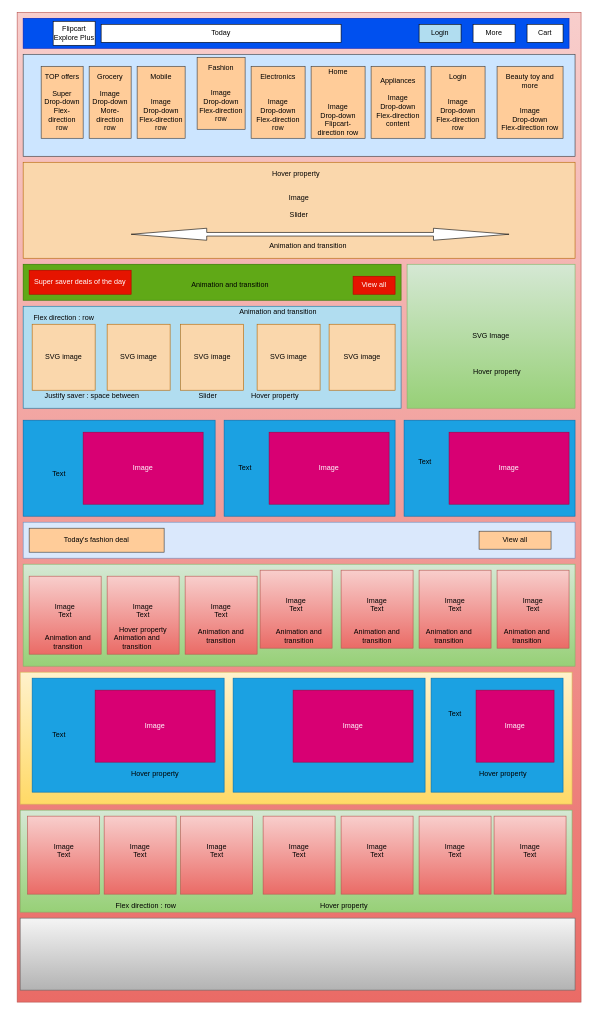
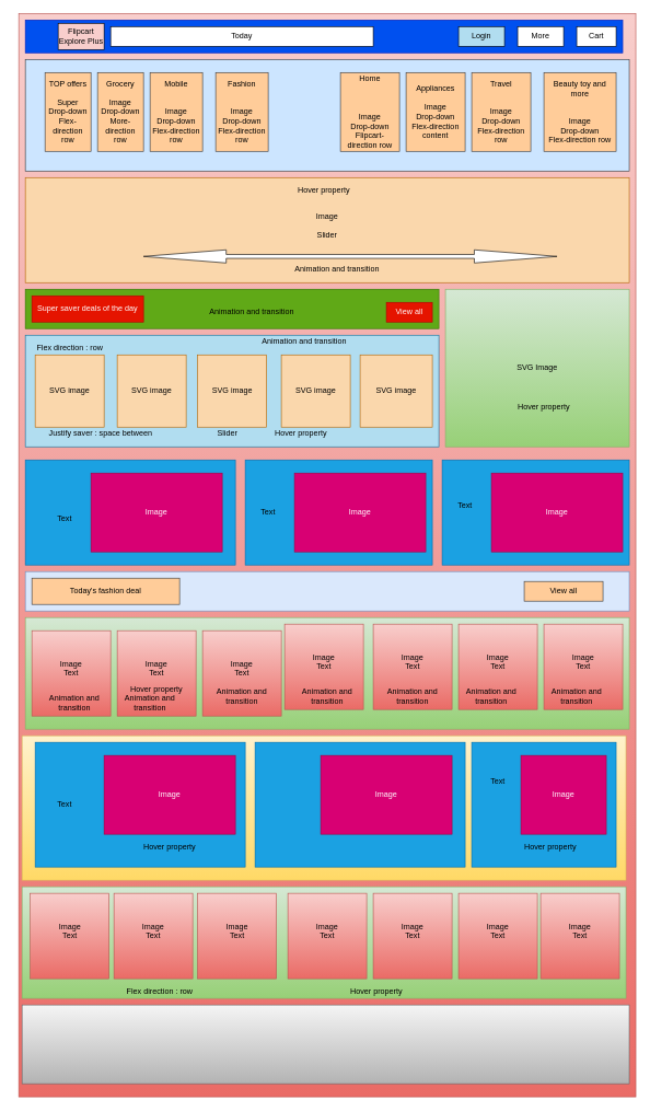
  <mxCell id="0" />
  <mxCell id="1" parent="0" />
  <mxCell id="2" value="" style="rounded=0;whiteSpace=wrap;html=1;gradientColor=#ea6b66;fillColor=#f8cecc;strokeColor=#b85450;" vertex="1" parent="1"><mxGeometry x="28" y="20" width="940" height="1650" as="geometry" /></mxCell>
  <mxCell id="3" value="" style="rounded=0;whiteSpace=wrap;html=1;fillColor=#0050ef;strokeColor=#001DBC;fontColor=#ffffff;" vertex="1" parent="1"><mxGeometry x="38" y="30" width="910" height="50" as="geometry" /></mxCell>
- <mxCell id="4" value="&lt;div&gt;Flipcart&lt;/div&gt;&lt;div&gt;Explore Plus&lt;br&gt;&lt;/div&gt;" style="rounded=0;whiteSpace=wrap;html=1;" vertex="1" parent="1"><mxGeometry x="88" y="35" width="70" height="40" as="geometry" /></mxCell>
+ <mxCell id="4" value="&lt;div&gt;Flipcart&lt;/div&gt;&lt;div&gt;Explore Plus&lt;br&gt;&lt;/div&gt;" style="rounded=0;whiteSpace=wrap;html=1;fillColor=#f8cecc;" vertex="1" parent="1"><mxGeometry x="88" y="35" width="70" height="40" as="geometry" /></mxCell>
  <mxCell id="5" value="Today" style="rounded=0;whiteSpace=wrap;html=1;" vertex="1" parent="1"><mxGeometry x="168" y="40" width="400" height="30" as="geometry" /></mxCell>
  <mxCell id="6" value="Login" style="rounded=0;whiteSpace=wrap;html=1;fillColor=#b1ddf0;" vertex="1" parent="1"><mxGeometry x="698" y="40" width="70" height="30" as="geometry" /></mxCell>
  <mxCell id="7" value="More" style="rounded=0;whiteSpace=wrap;html=1;" vertex="1" parent="1"><mxGeometry x="788" y="40" width="70" height="30" as="geometry" /></mxCell>
  <mxCell id="8" value="Cart" style="rounded=0;whiteSpace=wrap;html=1;" vertex="1" parent="1"><mxGeometry x="878" y="40" width="60" height="30" as="geometry" /></mxCell>
  <mxCell id="9" value="" style="rounded=0;whiteSpace=wrap;html=1;fillColor=#cce5ff;strokeColor=#36393d;" vertex="1" parent="1"><mxGeometry x="38" y="90" width="920" height="170" as="geometry" /></mxCell>
  <mxCell id="10" value="&lt;div&gt;Beauty toy and more&lt;/div&gt;&lt;div&gt;&lt;br&gt;&lt;/div&gt;&lt;div&gt;&lt;br&gt;&lt;/div&gt;&lt;div&gt;&lt;div&gt;Image&lt;/div&gt;&lt;div&gt;Drop-down&lt;/div&gt;Flex-direction row&lt;/div&gt;" style="rounded=0;whiteSpace=wrap;html=1;fillColor=#ffcc99;strokeColor=#36393d;" vertex="1" parent="1"><mxGeometry x="828" y="110" width="110" height="120" as="geometry" /></mxCell>
  <mxCell id="11" value="&lt;div&gt;Mobile &lt;br&gt;&lt;/div&gt;&lt;div&gt;&lt;br&gt;&lt;/div&gt;&lt;div&gt;&lt;br&gt;&lt;/div&gt;&lt;div&gt;&lt;div&gt;Image&lt;/div&gt;&lt;div&gt;Drop-down&lt;/div&gt;Flex-direction row&lt;/div&gt;" style="rounded=0;whiteSpace=wrap;html=1;fillColor=#ffcc99;strokeColor=#36393d;" vertex="1" parent="1"><mxGeometry x="228" y="110" width="80" height="120" as="geometry" /></mxCell>
- <mxCell id="12" value="&lt;div&gt;Login &lt;br&gt;&lt;/div&gt;&lt;div&gt;&lt;br&gt;&lt;/div&gt;&lt;div&gt;&lt;br&gt;&lt;/div&gt;&lt;div&gt;&lt;div&gt;Image&lt;/div&gt;&lt;div&gt;Drop-down&lt;/div&gt;Flex-direction row&lt;/div&gt;" style="rounded=0;whiteSpace=wrap;html=1;fillColor=#ffcc99;strokeColor=#36393d;" vertex="1" parent="1"><mxGeometry x="718" y="110" width="90" height="120" as="geometry" /></mxCell>
+ <mxCell id="12" value="&lt;div&gt;Travel &lt;br&gt;&lt;/div&gt;&lt;div&gt;&lt;br&gt;&lt;/div&gt;&lt;div&gt;&lt;br&gt;&lt;/div&gt;&lt;div&gt;&lt;div&gt;Image&lt;/div&gt;&lt;div&gt;Drop-down&lt;/div&gt;Flex-direction row&lt;/div&gt;" style="rounded=0;whiteSpace=wrap;html=1;fillColor=#ffcc99;strokeColor=#36393d;" vertex="1" parent="1"><mxGeometry x="718" y="110" width="90" height="120" as="geometry" /></mxCell>
  <mxCell id="13" value="&lt;div&gt;Appliances&lt;/div&gt;&lt;div&gt;&lt;br&gt;&lt;/div&gt;&lt;div&gt;&lt;div&gt;Image&lt;/div&gt;&lt;div&gt;Drop-down&lt;/div&gt;Flex-direction content&lt;/div&gt;" style="rounded=0;whiteSpace=wrap;html=1;fillColor=#ffcc99;strokeColor=#36393d;" vertex="1" parent="1"><mxGeometry x="618" y="110" width="90" height="120" as="geometry" /></mxCell>
  <mxCell id="14" value="&lt;div&gt;Home&lt;/div&gt;&lt;div&gt;&lt;br&gt;&lt;/div&gt;&lt;div&gt;&lt;br&gt;&lt;/div&gt;&lt;div&gt;&lt;br&gt;&lt;/div&gt;&lt;div&gt;&lt;div&gt;Image&lt;/div&gt;&lt;div&gt;Drop-down&lt;/div&gt;Flipcart-direction row&lt;/div&gt;" style="rounded=0;whiteSpace=wrap;html=1;fillColor=#ffcc99;strokeColor=#36393d;" vertex="1" parent="1"><mxGeometry x="518" y="110" width="90" height="120" as="geometry" /></mxCell>
- <mxCell id="15" value="&lt;div&gt;Electronics&lt;/div&gt;&lt;div&gt;&lt;br&gt;&lt;/div&gt;&lt;div&gt;&lt;br&gt;&lt;/div&gt;&lt;div&gt;&lt;div&gt;Image&lt;/div&gt;&lt;div&gt;Drop-down&lt;/div&gt;Flex-direction row&lt;/div&gt;" style="rounded=0;whiteSpace=wrap;html=1;fillColor=#ffcc99;strokeColor=#36393d;" vertex="1" parent="1"><mxGeometry x="418" y="110" width="90" height="120" as="geometry" /></mxCell>
- <mxCell id="16" value="&lt;div&gt;Fashion &lt;br&gt;&lt;/div&gt;&lt;div&gt;&lt;br&gt;&lt;/div&gt;&lt;div&gt;&lt;br&gt;&lt;/div&gt;&lt;div&gt;&lt;div&gt;Image&lt;/div&gt;&lt;div&gt;Drop-down&lt;/div&gt;Flex-direction row&lt;/div&gt;" style="rounded=0;whiteSpace=wrap;html=1;fillColor=#ffcc99;strokeColor=#36393d;" vertex="1" parent="1"><mxGeometry x="328" y="95" width="80" height="120" as="geometry" /></mxCell>
+ <mxCell id="16" value="&lt;div&gt;Fashion &lt;br&gt;&lt;/div&gt;&lt;div&gt;&lt;br&gt;&lt;/div&gt;&lt;div&gt;&lt;br&gt;&lt;/div&gt;&lt;div&gt;&lt;div&gt;Image&lt;/div&gt;&lt;div&gt;Drop-down&lt;/div&gt;Flex-direction row&lt;/div&gt;" style="rounded=0;whiteSpace=wrap;html=1;fillColor=#ffcc99;strokeColor=#36393d;" vertex="1" parent="1"><mxGeometry x="328" y="110" width="80" height="120" as="geometry" /></mxCell>
  <mxCell id="17" value="&lt;div&gt;Grocery &lt;br&gt;&lt;/div&gt;&lt;div&gt;&lt;br&gt;&lt;/div&gt;&lt;div&gt;&lt;div&gt;Image&lt;/div&gt;&lt;div&gt;Drop-down&lt;/div&gt;More-direction row&lt;/div&gt;" style="rounded=0;whiteSpace=wrap;html=1;fillColor=#ffcc99;strokeColor=#36393d;" vertex="1" parent="1"><mxGeometry x="148" y="110" width="70" height="120" as="geometry" /></mxCell>
  <mxCell id="18" value="&lt;div&gt;TOP offers&lt;/div&gt;&lt;div&gt;&lt;br&gt;&lt;/div&gt;&lt;div&gt;Super&lt;/div&gt;&lt;div&gt;Drop-down&lt;/div&gt;&lt;div&gt;Flex-direction row&lt;br&gt;&lt;/div&gt;" style="rounded=0;whiteSpace=wrap;html=1;fillColor=#ffcc99;strokeColor=#36393d;" vertex="1" parent="1"><mxGeometry x="68" y="110" width="70" height="120" as="geometry" /></mxCell>
  <mxCell id="19" value="&lt;div&gt;Image&lt;/div&gt;&lt;div&gt;&lt;br&gt;&lt;/div&gt;&lt;div&gt;Slider&lt;/div&gt;&lt;div&gt;&lt;br&gt;&lt;/div&gt;" style="rounded=0;whiteSpace=wrap;html=1;fillColor=#fad7ac;strokeColor=#b46504;" vertex="1" parent="1"><mxGeometry x="38" y="270" width="920" height="160" as="geometry" /></mxCell>
  <mxCell id="20" value="" style="shape=doubleArrow;whiteSpace=wrap;html=1;" vertex="1" parent="1"><mxGeometry x="218" y="380" width="630" height="20" as="geometry" /></mxCell>
  <mxCell id="21" value="" style="rounded=0;whiteSpace=wrap;html=1;fillColor=#b1ddf0;strokeColor=#10739e;" vertex="1" parent="1"><mxGeometry x="38" y="510" width="630" height="170" as="geometry" /></mxCell>
  <mxCell id="22" value="" style="rounded=0;whiteSpace=wrap;html=1;fillColor=#60a917;strokeColor=#2D7600;fontColor=#ffffff;" vertex="1" parent="1"><mxGeometry x="38" y="440" width="630" height="60" as="geometry" /></mxCell>
  <mxCell id="23" value="SVG Image" style="rounded=0;whiteSpace=wrap;html=1;fillColor=#d5e8d4;strokeColor=#82b366;gradientColor=#97d077;" vertex="1" parent="1"><mxGeometry x="678" y="440" width="280" height="240" as="geometry" /></mxCell>
  <mxCell id="24" value="Super saver deals of the day " style="rounded=0;whiteSpace=wrap;html=1;fillColor=#e51400;strokeColor=#B20000;fontColor=#ffffff;" vertex="1" parent="1"><mxGeometry x="48" y="450" width="170" height="40" as="geometry" /></mxCell>
  <mxCell id="25" value="View all" style="rounded=0;whiteSpace=wrap;html=1;fillColor=#e51400;strokeColor=#B20000;fontColor=#ffffff;" vertex="1" parent="1"><mxGeometry x="588" y="460" width="70" height="30" as="geometry" /></mxCell>
  <mxCell id="26" value="SVG image" style="rounded=0;whiteSpace=wrap;html=1;fillColor=#fad7ac;strokeColor=#b46504;" vertex="1" parent="1"><mxGeometry x="53" y="540" width="105" height="110" as="geometry" /></mxCell>
  <mxCell id="27" value="SVG image" style="rounded=0;whiteSpace=wrap;html=1;fillColor=#fad7ac;strokeColor=#b46504;" vertex="1" parent="1"><mxGeometry x="178" y="540" width="105" height="110" as="geometry" /></mxCell>
  <mxCell id="28" value="SVG image" style="rounded=0;whiteSpace=wrap;html=1;fillColor=#fad7ac;strokeColor=#b46504;" vertex="1" parent="1"><mxGeometry x="300.5" y="540" width="105" height="110" as="geometry" /></mxCell>
  <mxCell id="29" value="SVG image" style="rounded=0;whiteSpace=wrap;html=1;fillColor=#fad7ac;strokeColor=#b46504;" vertex="1" parent="1"><mxGeometry x="428" y="540" width="105" height="110" as="geometry" /></mxCell>
  <mxCell id="30" value="SVG image" style="rounded=0;whiteSpace=wrap;html=1;fillColor=#fad7ac;strokeColor=#b46504;" vertex="1" parent="1"><mxGeometry x="548" y="540" width="110" height="110" as="geometry" /></mxCell>
  <mxCell id="31" value="Slider" style="text;html=1;strokeColor=none;fillColor=none;align=center;verticalAlign=middle;whiteSpace=wrap;rounded=0;" vertex="1" parent="1"><mxGeometry x="190.5" y="650" width="310" height="20" as="geometry" /></mxCell>
  <mxCell id="32" value="Flex direction : row" style="text;html=1;strokeColor=none;fillColor=none;align=center;verticalAlign=middle;whiteSpace=wrap;rounded=0;" vertex="1" parent="1"><mxGeometry x="20.5" y="520" width="170" height="20" as="geometry" /></mxCell>
  <mxCell id="33" value="Justify saver : space between" style="text;html=1;strokeColor=none;fillColor=none;align=center;verticalAlign=middle;whiteSpace=wrap;rounded=0;" vertex="1" parent="1"><mxGeometry x="38" y="650" width="230" height="20" as="geometry" /></mxCell>
  <mxCell id="34" value="Animation and transition " style="text;html=1;strokeColor=none;fillColor=none;align=center;verticalAlign=middle;whiteSpace=wrap;rounded=0;" vertex="1" parent="1"><mxGeometry x="348" y="510" width="230" height="20" as="geometry" /></mxCell>
  <mxCell id="35" value="Hover property " style="text;html=1;strokeColor=none;fillColor=none;align=center;verticalAlign=middle;whiteSpace=wrap;rounded=0;" vertex="1" parent="1"><mxGeometry x="328" y="650" width="260" height="20" as="geometry" /></mxCell>
  <mxCell id="36" value="Hover property " style="text;html=1;strokeColor=none;fillColor=none;align=center;verticalAlign=middle;whiteSpace=wrap;rounded=0;" vertex="1" parent="1"><mxGeometry x="698" y="610" width="260" height="20" as="geometry" /></mxCell>
  <mxCell id="37" value="Animation and transition " style="text;html=1;strokeColor=none;fillColor=none;align=center;verticalAlign=middle;whiteSpace=wrap;rounded=0;" vertex="1" parent="1"><mxGeometry x="268" y="465" width="230" height="20" as="geometry" /></mxCell>
  <mxCell id="38" value="Animation and transition " style="text;html=1;strokeColor=none;fillColor=none;align=center;verticalAlign=middle;whiteSpace=wrap;rounded=0;" vertex="1" parent="1"><mxGeometry x="398" y="400" width="230" height="20" as="geometry" /></mxCell>
  <mxCell id="39" value="Hover property " style="text;html=1;strokeColor=none;fillColor=none;align=center;verticalAlign=middle;whiteSpace=wrap;rounded=0;" vertex="1" parent="1"><mxGeometry x="363" y="280" width="260" height="20" as="geometry" /></mxCell>
  <mxCell id="40" value="" style="rounded=0;whiteSpace=wrap;html=1;fillColor=#1ba1e2;strokeColor=#006EAF;fontColor=#ffffff;" vertex="1" parent="1"><mxGeometry x="38" y="700" width="320" height="160" as="geometry" /></mxCell>
  <mxCell id="41" value="Image" style="rounded=0;whiteSpace=wrap;html=1;fillColor=#d80073;strokeColor=#A50040;fontColor=#ffffff;" vertex="1" parent="1"><mxGeometry x="138" y="720" width="200" height="120" as="geometry" /></mxCell>
  <mxCell id="42" value="Text" style="text;html=1;strokeColor=none;fillColor=none;align=center;verticalAlign=middle;whiteSpace=wrap;rounded=0;" vertex="1" parent="1"><mxGeometry x="78" y="780" width="40" height="20" as="geometry" /></mxCell>
  <mxCell id="43" value="" style="rounded=0;whiteSpace=wrap;html=1;fillColor=#1ba1e2;strokeColor=#006EAF;fontColor=#ffffff;" vertex="1" parent="1"><mxGeometry x="373" y="700" width="285" height="160" as="geometry" /></mxCell>
  <mxCell id="44" value="" style="rounded=0;whiteSpace=wrap;html=1;fillColor=#1ba1e2;strokeColor=#006EAF;fontColor=#ffffff;" vertex="1" parent="1"><mxGeometry x="673" y="700" width="285" height="160" as="geometry" /></mxCell>
  <mxCell id="45" value="Image" style="rounded=0;whiteSpace=wrap;html=1;fillColor=#d80073;strokeColor=#A50040;fontColor=#ffffff;" vertex="1" parent="1"><mxGeometry x="748" y="720" width="200" height="120" as="geometry" /></mxCell>
  <mxCell id="46" value="Image" style="rounded=0;whiteSpace=wrap;html=1;fillColor=#d80073;strokeColor=#A50040;fontColor=#ffffff;" vertex="1" parent="1"><mxGeometry x="448" y="720" width="200" height="120" as="geometry" /></mxCell>
  <mxCell id="47" value="Text" style="text;html=1;strokeColor=none;fillColor=none;align=center;verticalAlign=middle;whiteSpace=wrap;rounded=0;" vertex="1" parent="1"><mxGeometry x="688" y="760" width="40" height="20" as="geometry" /></mxCell>
  <mxCell id="48" value="Text" style="text;html=1;strokeColor=none;fillColor=none;align=center;verticalAlign=middle;whiteSpace=wrap;rounded=0;" vertex="1" parent="1"><mxGeometry x="388" y="770" width="40" height="20" as="geometry" /></mxCell>
  <mxCell id="49" value="" style="rounded=0;whiteSpace=wrap;html=1;fillColor=#dae8fc;strokeColor=#6c8ebf;" vertex="1" parent="1"><mxGeometry x="38" y="870" width="920" height="60" as="geometry" /></mxCell>
  <mxCell id="50" value="Today's fashion deal" style="rounded=0;whiteSpace=wrap;html=1;fillColor=#ffcc99;strokeColor=#36393d;" vertex="1" parent="1"><mxGeometry x="48" y="880" width="225" height="40" as="geometry" /></mxCell>
  <mxCell id="51" value="View all" style="rounded=0;whiteSpace=wrap;html=1;fillColor=#ffcc99;strokeColor=#36393d;" vertex="1" parent="1"><mxGeometry x="798" y="885" width="120" height="30" as="geometry" /></mxCell>
  <mxCell id="52" value="" style="rounded=0;whiteSpace=wrap;html=1;fillColor=#d5e8d4;strokeColor=#82b366;gradientColor=#97d077;" vertex="1" parent="1"><mxGeometry x="38" y="940" width="920" height="170" as="geometry" /></mxCell>
  <mxCell id="53" value="&lt;div&gt;Image &lt;br&gt;&lt;/div&gt;&lt;div&gt;Text&lt;/div&gt;&lt;div&gt;&lt;br&gt;&lt;/div&gt;" style="rounded=0;whiteSpace=wrap;html=1;gradientColor=#ea6b66;fillColor=#f8cecc;strokeColor=#b85450;" vertex="1" parent="1"><mxGeometry x="178" y="960" width="120" height="130" as="geometry" /></mxCell>
  <mxCell id="54" value="Animation and transition " style="text;html=1;strokeColor=none;fillColor=none;align=center;verticalAlign=middle;whiteSpace=wrap;rounded=0;" vertex="1" parent="1"><mxGeometry x="168" y="1060" width="120" height="20" as="geometry" /></mxCell>
  <mxCell id="55" value="Hover property " style="text;html=1;strokeColor=none;fillColor=none;align=center;verticalAlign=middle;whiteSpace=wrap;rounded=0;" vertex="1" parent="1"><mxGeometry x="108" y="1040" width="260" height="20" as="geometry" /></mxCell>
  <mxCell id="56" value="&lt;div&gt;Image &lt;br&gt;&lt;/div&gt;&lt;div&gt;Text&lt;/div&gt;&lt;div&gt;&lt;br&gt;&lt;/div&gt;" style="rounded=0;whiteSpace=wrap;html=1;gradientColor=#ea6b66;fillColor=#f8cecc;strokeColor=#b85450;" vertex="1" parent="1"><mxGeometry x="48" y="960" width="120" height="130" as="geometry" /></mxCell>
  <mxCell id="57" value="&lt;div&gt;Image &lt;br&gt;&lt;/div&gt;&lt;div&gt;Text&lt;/div&gt;&lt;div&gt;&lt;br&gt;&lt;/div&gt;" style="rounded=0;whiteSpace=wrap;html=1;gradientColor=#ea6b66;fillColor=#f8cecc;strokeColor=#b85450;" vertex="1" parent="1"><mxGeometry x="308" y="960" width="120" height="130" as="geometry" /></mxCell>
  <mxCell id="58" value="&lt;div&gt;Image &lt;br&gt;&lt;/div&gt;&lt;div&gt;Text&lt;/div&gt;&lt;div&gt;&lt;br&gt;&lt;/div&gt;" style="rounded=0;whiteSpace=wrap;html=1;gradientColor=#ea6b66;fillColor=#f8cecc;strokeColor=#b85450;" vertex="1" parent="1"><mxGeometry x="433" y="950" width="120" height="130" as="geometry" /></mxCell>
  <mxCell id="59" value="&lt;div&gt;Image &lt;br&gt;&lt;/div&gt;&lt;div&gt;Text&lt;/div&gt;&lt;div&gt;&lt;br&gt;&lt;/div&gt;" style="rounded=0;whiteSpace=wrap;html=1;gradientColor=#ea6b66;fillColor=#f8cecc;strokeColor=#b85450;" vertex="1" parent="1"><mxGeometry x="568" y="950" width="120" height="130" as="geometry" /></mxCell>
  <mxCell id="60" value="&lt;div&gt;Image &lt;br&gt;&lt;/div&gt;&lt;div&gt;Text&lt;/div&gt;&lt;div&gt;&lt;br&gt;&lt;/div&gt;" style="rounded=0;whiteSpace=wrap;html=1;gradientColor=#ea6b66;fillColor=#f8cecc;strokeColor=#b85450;" vertex="1" parent="1"><mxGeometry x="698" y="950" width="120" height="130" as="geometry" /></mxCell>
  <mxCell id="61" value="&lt;div&gt;Image &lt;br&gt;&lt;/div&gt;&lt;div&gt;Text&lt;/div&gt;&lt;div&gt;&lt;br&gt;&lt;/div&gt;" style="rounded=0;whiteSpace=wrap;html=1;gradientColor=#ea6b66;fillColor=#f8cecc;strokeColor=#b85450;" vertex="1" parent="1"><mxGeometry x="828" y="950" width="120" height="130" as="geometry" /></mxCell>
  <mxCell id="62" value="Animation and transition " style="text;html=1;strokeColor=none;fillColor=none;align=center;verticalAlign=middle;whiteSpace=wrap;rounded=0;" vertex="1" parent="1"><mxGeometry x="818" y="1050" width="120" height="20" as="geometry" /></mxCell>
  <mxCell id="63" value="Animation and transition " style="text;html=1;strokeColor=none;fillColor=none;align=center;verticalAlign=middle;whiteSpace=wrap;rounded=0;" vertex="1" parent="1"><mxGeometry x="688" y="1050" width="120" height="20" as="geometry" /></mxCell>
  <mxCell id="64" value="Animation and transition " style="text;html=1;strokeColor=none;fillColor=none;align=center;verticalAlign=middle;whiteSpace=wrap;rounded=0;" vertex="1" parent="1"><mxGeometry x="568" y="1050" width="120" height="20" as="geometry" /></mxCell>
  <mxCell id="65" value="Animation and transition " style="text;html=1;strokeColor=none;fillColor=none;align=center;verticalAlign=middle;whiteSpace=wrap;rounded=0;" vertex="1" parent="1"><mxGeometry x="438" y="1050" width="120" height="20" as="geometry" /></mxCell>
  <mxCell id="66" value="Animation and transition " style="text;html=1;strokeColor=none;fillColor=none;align=center;verticalAlign=middle;whiteSpace=wrap;rounded=0;" vertex="1" parent="1"><mxGeometry x="308" y="1050" width="120" height="20" as="geometry" /></mxCell>
  <mxCell id="67" value="Animation and transition " style="text;html=1;strokeColor=none;fillColor=none;align=center;verticalAlign=middle;whiteSpace=wrap;rounded=0;" vertex="1" parent="1"><mxGeometry x="53" y="1060" width="120" height="20" as="geometry" /></mxCell>
  <mxCell id="68" value="" style="rounded=0;whiteSpace=wrap;html=1;fillColor=#fff2cc;strokeColor=#d6b656;gradientColor=#ffd966;" vertex="1" parent="1"><mxGeometry x="33" y="1120" width="920" height="220" as="geometry" /></mxCell>
  <mxCell id="69" value="" style="rounded=0;whiteSpace=wrap;html=1;fillColor=#1ba1e2;strokeColor=#006EAF;fontColor=#ffffff;" vertex="1" parent="1"><mxGeometry x="718" y="1130" width="220" height="190" as="geometry" /></mxCell>
  <mxCell id="70" value="" style="rounded=0;whiteSpace=wrap;html=1;fillColor=#1ba1e2;strokeColor=#006EAF;fontColor=#ffffff;" vertex="1" parent="1"><mxGeometry x="388" y="1130" width="320" height="190" as="geometry" /></mxCell>
  <mxCell id="71" value="" style="rounded=0;whiteSpace=wrap;html=1;fillColor=#1ba1e2;strokeColor=#006EAF;fontColor=#ffffff;" vertex="1" parent="1"><mxGeometry x="53" y="1130" width="320" height="190" as="geometry" /></mxCell>
  <mxCell id="72" value="Image" style="rounded=0;whiteSpace=wrap;html=1;fillColor=#d80073;strokeColor=#A50040;fontColor=#ffffff;" vertex="1" parent="1"><mxGeometry x="793" y="1150" width="130" height="120" as="geometry" /></mxCell>
  <mxCell id="73" value="Image" style="rounded=0;whiteSpace=wrap;html=1;fillColor=#d80073;strokeColor=#A50040;fontColor=#ffffff;" vertex="1" parent="1"><mxGeometry x="488" y="1150" width="200" height="120" as="geometry" /></mxCell>
  <mxCell id="74" value="Text" style="text;html=1;strokeColor=none;fillColor=none;align=center;verticalAlign=middle;whiteSpace=wrap;rounded=0;" vertex="1" parent="1"><mxGeometry x="78" y="1215" width="40" height="20" as="geometry" /></mxCell>
  <mxCell id="75" value="Text" style="text;html=1;strokeColor=none;fillColor=none;align=center;verticalAlign=middle;whiteSpace=wrap;rounded=0;" vertex="1" parent="1"><mxGeometry x="738" y="1180" width="40" height="20" as="geometry" /></mxCell>
  <mxCell id="76" value="Image" style="rounded=0;whiteSpace=wrap;html=1;fillColor=#d80073;strokeColor=#A50040;fontColor=#ffffff;" vertex="1" parent="1"><mxGeometry x="158" y="1150" width="200" height="120" as="geometry" /></mxCell>
  <mxCell id="77" value="" style="rounded=0;whiteSpace=wrap;html=1;fillColor=#d5e8d4;strokeColor=#82b366;gradientColor=#97d077;" vertex="1" parent="1"><mxGeometry x="33" y="1350" width="920" height="170" as="geometry" /></mxCell>
  <mxCell id="78" value="&lt;div&gt;Image &lt;br&gt;&lt;/div&gt;&lt;div&gt;Text&lt;/div&gt;&lt;div&gt;&lt;br&gt;&lt;/div&gt;" style="rounded=0;whiteSpace=wrap;html=1;gradientColor=#ea6b66;fillColor=#f8cecc;strokeColor=#b85450;" vertex="1" parent="1"><mxGeometry x="173" y="1360" width="120" height="130" as="geometry" /></mxCell>
  <mxCell id="79" value="&lt;div&gt;Image &lt;br&gt;&lt;/div&gt;&lt;div&gt;Text&lt;/div&gt;&lt;div&gt;&lt;br&gt;&lt;/div&gt;" style="rounded=0;whiteSpace=wrap;html=1;gradientColor=#ea6b66;fillColor=#f8cecc;strokeColor=#b85450;" vertex="1" parent="1"><mxGeometry x="45.5" y="1360" width="120" height="130" as="geometry" /></mxCell>
  <mxCell id="80" value="&lt;div&gt;Image &lt;br&gt;&lt;/div&gt;&lt;div&gt;Text&lt;/div&gt;&lt;div&gt;&lt;br&gt;&lt;/div&gt;" style="rounded=0;whiteSpace=wrap;html=1;gradientColor=#ea6b66;fillColor=#f8cecc;strokeColor=#b85450;" vertex="1" parent="1"><mxGeometry x="300.5" y="1360" width="120" height="130" as="geometry" /></mxCell>
  <mxCell id="81" value="&lt;div&gt;Image &lt;br&gt;&lt;/div&gt;&lt;div&gt;Text&lt;/div&gt;&lt;div&gt;&lt;br&gt;&lt;/div&gt;" style="rounded=0;whiteSpace=wrap;html=1;gradientColor=#ea6b66;fillColor=#f8cecc;strokeColor=#b85450;" vertex="1" parent="1"><mxGeometry x="438" y="1360" width="120" height="130" as="geometry" /></mxCell>
  <mxCell id="82" value="&lt;div&gt;Image &lt;br&gt;&lt;/div&gt;&lt;div&gt;Text&lt;/div&gt;&lt;div&gt;&lt;br&gt;&lt;/div&gt;" style="rounded=0;whiteSpace=wrap;html=1;gradientColor=#ea6b66;fillColor=#f8cecc;strokeColor=#b85450;" vertex="1" parent="1"><mxGeometry x="568" y="1360" width="120" height="130" as="geometry" /></mxCell>
  <mxCell id="83" value="&lt;div&gt;Image &lt;br&gt;&lt;/div&gt;&lt;div&gt;Text&lt;/div&gt;&lt;div&gt;&lt;br&gt;&lt;/div&gt;" style="rounded=0;whiteSpace=wrap;html=1;gradientColor=#ea6b66;fillColor=#f8cecc;strokeColor=#b85450;" vertex="1" parent="1"><mxGeometry x="698" y="1360" width="120" height="130" as="geometry" /></mxCell>
  <mxCell id="84" value="&lt;div&gt;Image &lt;br&gt;&lt;/div&gt;&lt;div&gt;Text&lt;/div&gt;&lt;div&gt;&lt;br&gt;&lt;/div&gt;" style="rounded=0;whiteSpace=wrap;html=1;gradientColor=#ea6b66;fillColor=#f8cecc;strokeColor=#b85450;" vertex="1" parent="1"><mxGeometry x="823" y="1360" width="120" height="130" as="geometry" /></mxCell>
  <mxCell id="85" value="Hover property " style="text;html=1;strokeColor=none;fillColor=none;align=center;verticalAlign=middle;whiteSpace=wrap;rounded=0;" vertex="1" parent="1"><mxGeometry x="443" y="1500" width="260" height="20" as="geometry" /></mxCell>
  <mxCell id="86" value="Hover property " style="text;html=1;strokeColor=none;fillColor=none;align=center;verticalAlign=middle;whiteSpace=wrap;rounded=0;" vertex="1" parent="1"><mxGeometry x="128" y="1280" width="260" height="20" as="geometry" /></mxCell>
  <mxCell id="87" value="Hover property " style="text;html=1;strokeColor=none;fillColor=none;align=center;verticalAlign=middle;whiteSpace=wrap;rounded=0;" vertex="1" parent="1"><mxGeometry x="708" y="1280" width="260" height="20" as="geometry" /></mxCell>
  <mxCell id="88" value="Flex direction : row" style="text;html=1;strokeColor=none;fillColor=none;align=center;verticalAlign=middle;whiteSpace=wrap;rounded=0;" vertex="1" parent="1"><mxGeometry x="158" y="1500" width="170" height="20" as="geometry" /></mxCell>
  <mxCell id="89" value="" style="rounded=0;whiteSpace=wrap;html=1;gradientColor=#b3b3b3;fillColor=#f5f5f5;strokeColor=#666666;" vertex="1" parent="1"><mxGeometry x="33" y="1530" width="925" height="120" as="geometry" /></mxCell>
